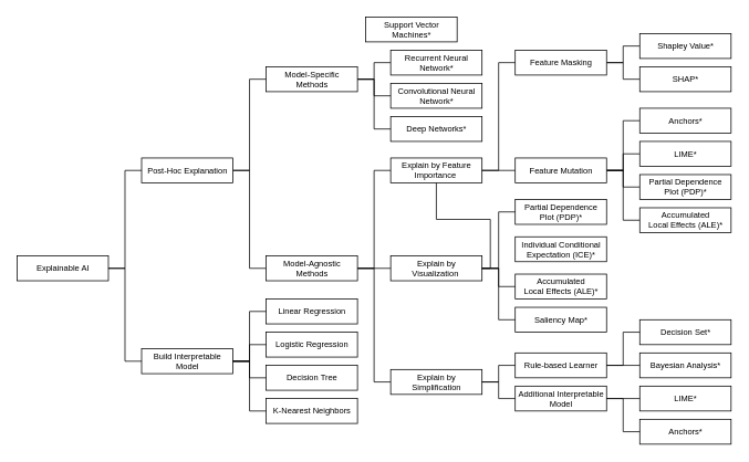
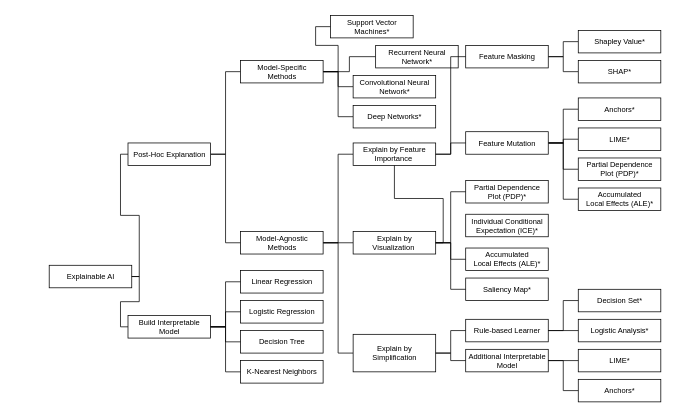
  <mxCell id="0" />
  <mxCell id="1" parent="0" />
- <mxCell id="2" value="Explainable AI" style="rounded=0;fontSize=10;html=1;" parent="1" vertex="1"><mxGeometry x="20" y="308" width="110" height="30" as="geometry" /></mxCell>
+ <mxCell id="2" value="Explainable AI" style="rounded=0;fontSize=10;html=1;" parent="1" vertex="1"><mxGeometry x="65" y="353" width="110" height="30" as="geometry" /></mxCell>
  <mxCell id="3" value="" style="rounded=0;orthogonalLoop=1;jettySize=auto;exitX=1;exitY=0.5;exitDx=0;exitDy=0;entryX=0;entryY=0.5;entryDx=0;entryDy=0;endArrow=none;endFill=0;fontSize=10;html=1;edgeStyle=orthogonalEdgeStyle;" parent="1" source="5" target="10" edge="1"><mxGeometry relative="1" as="geometry" /></mxCell>
  <mxCell id="4" value="" style="rounded=0;orthogonalLoop=1;jettySize=auto;exitX=1;exitY=0.5;exitDx=0;exitDy=0;entryX=0;entryY=0.5;entryDx=0;entryDy=0;endArrow=none;endFill=0;fontSize=10;html=1;edgeStyle=orthogonalEdgeStyle;" parent="1" source="5" target="15" edge="1"><mxGeometry relative="1" as="geometry" /></mxCell>
  <mxCell id="5" value="Post-Hoc Explanation" style="rounded=0;fontSize=10;html=1;" parent="1" vertex="1"><mxGeometry x="170" y="190" width="110" height="30" as="geometry" /></mxCell>
+ <mxCell id="6" value="" style="rounded=0;orthogonalLoop=1;jettySize=auto;exitX=1;exitY=0.5;exitDx=0;exitDy=0;entryX=0;entryY=0.5;entryDx=0;entryDy=0;endArrow=none;endFill=0;fontSize=10;html=1;edgeStyle=orthogonalEdgeStyle;" parent="1" source="10" target="34" edge="1"><mxGeometry relative="1" as="geometry" /></mxCell>
  <mxCell id="7" value="" style="rounded=0;orthogonalLoop=1;jettySize=auto;exitX=1;exitY=0.5;exitDx=0;exitDy=0;entryX=0;entryY=0.5;entryDx=0;entryDy=0;endArrow=none;endFill=0;fontSize=10;html=1;edgeStyle=orthogonalEdgeStyle;" parent="1" source="10" target="35" edge="1"><mxGeometry relative="1" as="geometry" /></mxCell>
  <mxCell id="8" value="" style="rounded=0;orthogonalLoop=1;jettySize=auto;exitX=1;exitY=0.5;exitDx=0;exitDy=0;entryX=0;entryY=0.5;entryDx=0;entryDy=0;endArrow=none;endFill=0;fontSize=10;html=1;edgeStyle=orthogonalEdgeStyle;" parent="1" source="10" target="36" edge="1"><mxGeometry relative="1" as="geometry" /></mxCell>
  <mxCell id="9" value="" style="rounded=0;orthogonalLoop=1;jettySize=auto;exitX=1;exitY=0.5;exitDx=0;exitDy=0;entryX=0;entryY=0.5;entryDx=0;entryDy=0;endArrow=none;endFill=0;fontSize=10;html=1;edgeStyle=orthogonalEdgeStyle;" parent="1" source="10" target="37" edge="1"><mxGeometry relative="1" as="geometry" /></mxCell>
  <mxCell id="10" value="Model-Specific &lt;br&gt;Methods" style="rounded=0;fontSize=10;html=1;" parent="1" vertex="1"><mxGeometry x="320" y="80" width="110" height="30" as="geometry" /></mxCell>
  <mxCell id="11" value="Build Interpretable &lt;br&gt;Model" style="rounded=0;fontSize=10;html=1;" parent="1" vertex="1"><mxGeometry x="170" y="420" width="110" height="30" as="geometry" /></mxCell>
  <mxCell id="12" value="" style="rounded=0;orthogonalLoop=1;jettySize=auto;exitX=1;exitY=0.5;exitDx=0;exitDy=0;entryX=0;entryY=0.5;entryDx=0;entryDy=0;endArrow=none;endFill=0;fontSize=10;html=1;edgeStyle=orthogonalEdgeStyle;" parent="1" source="15" target="18" edge="1"><mxGeometry relative="1" as="geometry" /></mxCell>
  <mxCell id="13" value="" style="rounded=0;orthogonalLoop=1;jettySize=auto;exitX=1;exitY=0.5;exitDx=0;exitDy=0;entryX=0;entryY=0.5;entryDx=0;entryDy=0;endArrow=none;endFill=0;fontSize=10;html=1;edgeStyle=orthogonalEdgeStyle;" parent="1" source="15" target="16" edge="1"><mxGeometry relative="1" as="geometry" /></mxCell>
  <mxCell id="14" value="" style="rounded=0;orthogonalLoop=1;jettySize=auto;exitX=1;exitY=0.5;exitDx=0;exitDy=0;entryX=0;entryY=0.5;entryDx=0;entryDy=0;endArrow=none;endFill=0;fontSize=10;html=1;edgeStyle=orthogonalEdgeStyle;" parent="1" source="15" target="17" edge="1"><mxGeometry relative="1" as="geometry" /></mxCell>
  <mxCell id="15" value="Model-Agnostic &lt;br&gt;Methods" style="rounded=0;fontSize=10;html=1;" parent="1" vertex="1"><mxGeometry x="320" y="308" width="110" height="30" as="geometry" /></mxCell>
- <mxCell id="16" value="Explain by &lt;br&gt;Simplification" style="rounded=0;fontSize=10;html=1;" parent="1" vertex="1"><mxGeometry x="470" y="445" width="110" height="30" as="geometry" /></mxCell>
+ <mxCell id="16" value="Explain by &lt;br&gt;Simplification" style="rounded=0;fontSize=10;html=1;" parent="1" vertex="1"><mxGeometry x="470" y="445" width="110" height="50" as="geometry" /></mxCell>
  <mxCell id="17" value="Explain by Feature &lt;br&gt;Importance&amp;nbsp;" style="rounded=0;fontSize=10;html=1;" parent="1" vertex="1"><mxGeometry x="470" y="190" width="110" height="30" as="geometry" /></mxCell>
  <mxCell id="18" value="Explain by &lt;br&gt;Visualization&amp;nbsp;" style="rounded=0;fontSize=10;html=1;" parent="1" vertex="1"><mxGeometry x="470" y="308" width="110" height="30" as="geometry" /></mxCell>
  <mxCell id="19" value="" style="rounded=0;orthogonalLoop=1;jettySize=auto;exitX=1;exitY=0.5;exitDx=0;exitDy=0;entryX=0;entryY=0.5;entryDx=0;entryDy=0;endArrow=none;endFill=0;fontSize=10;html=1;edgeStyle=orthogonalEdgeStyle;" parent="1" source="21" target="41" edge="1"><mxGeometry relative="1" as="geometry" /></mxCell>
  <mxCell id="20" value="" style="rounded=0;orthogonalLoop=1;jettySize=auto;exitX=1;exitY=0.5;exitDx=0;exitDy=0;entryX=0;entryY=0.5;entryDx=0;entryDy=0;endArrow=none;endFill=0;fontSize=10;html=1;edgeStyle=orthogonalEdgeStyle;" parent="1" source="21" target="43" edge="1"><mxGeometry relative="1" as="geometry" /></mxCell>
  <mxCell id="21" value="Feature Masking" style="rounded=0;fontSize=10;html=1;" parent="1" vertex="1"><mxGeometry x="620" y="60" width="110" height="30" as="geometry" /></mxCell>
  <mxCell id="22" value="" style="rounded=0;orthogonalLoop=1;jettySize=auto;exitX=1;exitY=0.5;exitDx=0;exitDy=0;entryX=0;entryY=0.5;entryDx=0;entryDy=0;endArrow=none;endFill=0;fontSize=10;html=1;edgeStyle=orthogonalEdgeStyle;" parent="1" source="26" target="68" edge="1"><mxGeometry relative="1" as="geometry" /></mxCell>
  <mxCell id="23" value="" style="rounded=0;orthogonalLoop=1;jettySize=auto;exitX=1;exitY=0.5;exitDx=0;exitDy=0;entryX=0;entryY=0.5;entryDx=0;entryDy=0;endArrow=none;endFill=0;fontSize=10;html=1;edgeStyle=orthogonalEdgeStyle;" parent="1" source="26" target="69" edge="1"><mxGeometry relative="1" as="geometry" /></mxCell>
  <mxCell id="24" value="" style="rounded=0;orthogonalLoop=1;jettySize=auto;exitX=1;exitY=0.5;exitDx=0;exitDy=0;entryX=0;entryY=0.5;entryDx=0;entryDy=0;endArrow=none;endFill=0;fontSize=10;html=1;edgeStyle=orthogonalEdgeStyle;" parent="1" source="26" target="67" edge="1"><mxGeometry relative="1" as="geometry" /></mxCell>
  <mxCell id="25" value="" style="rounded=0;orthogonalLoop=1;jettySize=auto;exitX=1;exitY=0.5;exitDx=0;exitDy=0;entryX=0;entryY=0.5;entryDx=0;entryDy=0;endArrow=none;endFill=0;fontSize=10;html=1;edgeStyle=orthogonalEdgeStyle;" parent="1" source="26" target="66" edge="1"><mxGeometry relative="1" as="geometry" /></mxCell>
- <mxCell id="26" value="Feature Mutation" style="rounded=0;fontSize=10;html=1;" parent="1" vertex="1"><mxGeometry x="620" y="190" width="110" height="30" as="geometry" /></mxCell>
+ <mxCell id="26" value="Feature Mutation" style="rounded=0;fontSize=10;html=1;" parent="1" vertex="1"><mxGeometry x="620" y="175" width="110" height="30" as="geometry" /></mxCell>
  <mxCell id="27" value="Accumulated &lt;br&gt;Local Effects (ALE)*" style="rounded=0;fontSize=10;html=1;" parent="1" vertex="1"><mxGeometry x="620" y="330" width="110" height="30" as="geometry" /></mxCell>
  <mxCell id="28" value="Rule-based Learner" style="rounded=0;fontSize=10;html=1;" parent="1" vertex="1"><mxGeometry x="620" y="425" width="110" height="30" as="geometry" /></mxCell>
  <mxCell id="29" value="Partial Dependence &lt;br&gt;Plot (PDP)*" style="rounded=0;fontSize=10;html=1;" parent="1" vertex="1"><mxGeometry x="620" y="240" width="110" height="30" as="geometry" /></mxCell>
  <mxCell id="30" value="Linear Regression" style="rounded=0;fontSize=10;html=1;" parent="1" vertex="1"><mxGeometry x="320" y="360" width="110" height="30" as="geometry" /></mxCell>
  <mxCell id="31" value="Decision Tree" style="rounded=0;fontSize=10;html=1;" parent="1" vertex="1"><mxGeometry x="320" y="440" width="110" height="30" as="geometry" /></mxCell>
  <mxCell id="32" value="Logistic Regression" style="rounded=0;fontSize=10;html=1;" parent="1" vertex="1"><mxGeometry x="320" y="400" width="110" height="30" as="geometry" /></mxCell>
  <mxCell id="33" value="K-Nearest Neighbors" style="rounded=0;fontSize=10;html=1;" parent="1" vertex="1"><mxGeometry x="320" y="480" width="110" height="30" as="geometry" /></mxCell>
  <mxCell id="34" value="Support Vector &lt;br&gt;Machines*" style="rounded=0;fontSize=10;html=1;" parent="1" vertex="1"><mxGeometry x="440" y="20" width="110" height="30" as="geometry" /></mxCell>
- <mxCell id="35" value="Recurrent Neural &lt;br&gt;Network*" style="rounded=0;fontSize=10;html=1;" parent="1" vertex="1"><mxGeometry x="470" y="60" width="110" height="30" as="geometry" /></mxCell>
+ <mxCell id="35" value="Recurrent Neural &lt;br&gt;Network*" style="rounded=0;fontSize=10;html=1;" parent="1" vertex="1"><mxGeometry x="500" y="60" width="110" height="30" as="geometry" /></mxCell>
  <mxCell id="36" value="Convolutional Neural&lt;br&gt;Network*" style="rounded=0;fontSize=10;html=1;" parent="1" vertex="1"><mxGeometry x="470" y="100" width="110" height="30" as="geometry" /></mxCell>
  <mxCell id="37" value="Deep Networks*" style="rounded=0;fontSize=10;html=1;" parent="1" vertex="1"><mxGeometry x="470" y="140" width="110" height="30" as="geometry" /></mxCell>
  <mxCell id="38" value="Individual Conditional &lt;br&gt;Expectation (ICE)*" style="rounded=0;fontSize=10;html=1;" parent="1" vertex="1"><mxGeometry x="620" y="285" width="110" height="30" as="geometry" /></mxCell>
  <mxCell id="39" value="Decision Set*" style="rounded=0;fontSize=10;html=1;" parent="1" vertex="1"><mxGeometry x="770" y="385" width="110" height="30" as="geometry" /></mxCell>
- <mxCell id="40" value="Bayesian Analysis*" style="rounded=0;fontSize=10;html=1;" parent="1" vertex="1"><mxGeometry x="770" y="425" width="110" height="30" as="geometry" /></mxCell>
+ <mxCell id="40" value="Logistic Analysis*" style="rounded=0;fontSize=10;html=1;" parent="1" vertex="1"><mxGeometry x="770" y="425" width="110" height="30" as="geometry" /></mxCell>
  <mxCell id="41" value="Shapley Value*" style="rounded=0;fontSize=10;html=1;" parent="1" vertex="1"><mxGeometry x="770" y="40" width="110" height="30" as="geometry" /></mxCell>
  <mxCell id="42" value="Saliency Map*" style="rounded=0;fontSize=10;html=1;" parent="1" vertex="1"><mxGeometry x="620" y="370" width="110" height="30" as="geometry" /></mxCell>
  <mxCell id="43" value="SHAP*" style="rounded=0;fontSize=10;html=1;" parent="1" vertex="1"><mxGeometry x="770" y="80" width="110" height="30" as="geometry" /></mxCell>
  <mxCell id="44" value="Additional Interpretable &lt;br&gt;Model" style="rounded=0;fontSize=10;html=1;" parent="1" vertex="1"><mxGeometry x="620" y="465" width="110" height="30" as="geometry" /></mxCell>
  <mxCell id="45" value="LIME*" style="rounded=0;fontSize=10;html=1;" parent="1" vertex="1"><mxGeometry x="770" y="465" width="110" height="30" as="geometry" /></mxCell>
  <mxCell id="46" value="Anchors*" style="rounded=0;fontSize=10;html=1;" parent="1" vertex="1"><mxGeometry x="770" y="505" width="110" height="30" as="geometry" /></mxCell>
  <mxCell id="47" value="" style="endArrow=none;fontFamily=Helvetica;fontSize=10;fontColor=default;entryX=0;entryY=0.5;entryDx=0;entryDy=0;exitX=1;exitY=0.5;exitDx=0;exitDy=0;rounded=0;html=1;edgeStyle=orthogonalEdgeStyle;" parent="1" source="2" target="5" edge="1"><mxGeometry width="50" height="50" relative="1" as="geometry"><mxPoint x="100" y="220" as="sourcePoint" /><mxPoint x="150" y="170" as="targetPoint" /></mxGeometry></mxCell>
  <mxCell id="48" value="" style="endArrow=none;fontFamily=Helvetica;fontSize=10;fontColor=default;exitX=1;exitY=0.5;exitDx=0;exitDy=0;entryX=0;entryY=0.5;entryDx=0;entryDy=0;rounded=0;html=1;edgeStyle=orthogonalEdgeStyle;" parent="1" source="2" target="11" edge="1"><mxGeometry width="50" height="50" relative="1" as="geometry"><mxPoint x="120" y="410" as="sourcePoint" /><mxPoint x="170" y="360" as="targetPoint" /></mxGeometry></mxCell>
  <mxCell id="49" value="" style="endArrow=none;fontFamily=Helvetica;fontSize=10;fontColor=default;entryX=0;entryY=0.5;entryDx=0;entryDy=0;exitX=1;exitY=0.5;exitDx=0;exitDy=0;rounded=0;html=1;edgeStyle=orthogonalEdgeStyle;" parent="1" source="11" target="30" edge="1"><mxGeometry width="50" height="50" relative="1" as="geometry"><mxPoint x="240" y="420" as="sourcePoint" /><mxPoint x="290" y="370" as="targetPoint" /></mxGeometry></mxCell>
  <mxCell id="50" value="" style="endArrow=none;fontFamily=Helvetica;fontSize=10;fontColor=default;entryX=0;entryY=0.5;entryDx=0;entryDy=0;exitX=1;exitY=0.5;exitDx=0;exitDy=0;rounded=0;html=1;edgeStyle=orthogonalEdgeStyle;" parent="1" source="11" target="32" edge="1"><mxGeometry width="50" height="50" relative="1" as="geometry"><mxPoint x="230" y="550" as="sourcePoint" /><mxPoint x="280" y="500" as="targetPoint" /></mxGeometry></mxCell>
  <mxCell id="51" value="" style="endArrow=none;fontFamily=Helvetica;fontSize=10;fontColor=default;entryX=0;entryY=0.5;entryDx=0;entryDy=0;exitX=1;exitY=0.5;exitDx=0;exitDy=0;rounded=0;html=1;edgeStyle=orthogonalEdgeStyle;" parent="1" source="11" target="31" edge="1"><mxGeometry width="50" height="50" relative="1" as="geometry"><mxPoint x="240" y="550" as="sourcePoint" /><mxPoint x="290" y="500" as="targetPoint" /></mxGeometry></mxCell>
  <mxCell id="52" value="" style="endArrow=none;fontFamily=Helvetica;fontSize=10;fontColor=default;entryX=0;entryY=0.5;entryDx=0;entryDy=0;exitX=1;exitY=0.5;exitDx=0;exitDy=0;rounded=0;html=1;edgeStyle=orthogonalEdgeStyle;" parent="1" source="11" target="33" edge="1"><mxGeometry width="50" height="50" relative="1" as="geometry"><mxPoint x="170" y="570" as="sourcePoint" /><mxPoint x="220" y="520" as="targetPoint" /></mxGeometry></mxCell>
  <mxCell id="53" value="" style="endArrow=none;fontFamily=Helvetica;fontSize=10;fontColor=default;entryX=0;entryY=0.5;entryDx=0;entryDy=0;exitX=1;exitY=0.5;exitDx=0;exitDy=0;rounded=0;html=1;edgeStyle=orthogonalEdgeStyle;" parent="1" source="18" target="29" edge="1"><mxGeometry width="50" height="50" relative="1" as="geometry"><mxPoint x="570" y="425" as="sourcePoint" /><mxPoint x="620" y="375" as="targetPoint" /></mxGeometry></mxCell>
  <mxCell id="54" value="" style="endArrow=none;fontFamily=Helvetica;fontSize=10;fontColor=default;exitX=1;exitY=0.5;exitDx=0;exitDy=0;rounded=0;html=1;edgeStyle=orthogonalEdgeStyle;" parent="1" source="18" target="17" edge="1"><mxGeometry width="50" height="50" relative="1" as="geometry"><mxPoint x="550" y="515" as="sourcePoint" /><mxPoint x="600" y="465" as="targetPoint" /></mxGeometry></mxCell>
  <mxCell id="55" value="" style="endArrow=none;fontFamily=Helvetica;fontSize=10;fontColor=default;entryX=0;entryY=0.5;entryDx=0;entryDy=0;exitX=1;exitY=0.5;exitDx=0;exitDy=0;rounded=0;html=1;edgeStyle=orthogonalEdgeStyle;" parent="1" source="18" target="27" edge="1"><mxGeometry width="50" height="50" relative="1" as="geometry"><mxPoint x="510" y="505" as="sourcePoint" /><mxPoint x="560" y="455" as="targetPoint" /></mxGeometry></mxCell>
  <mxCell id="56" value="" style="endArrow=none;fontFamily=Helvetica;fontSize=10;fontColor=default;entryX=0;entryY=0.5;entryDx=0;entryDy=0;exitX=1;exitY=0.5;exitDx=0;exitDy=0;rounded=0;html=1;edgeStyle=orthogonalEdgeStyle;" parent="1" source="18" target="42" edge="1"><mxGeometry width="50" height="50" relative="1" as="geometry"><mxPoint x="540" y="515" as="sourcePoint" /><mxPoint x="590" y="465" as="targetPoint" /></mxGeometry></mxCell>
  <mxCell id="57" value="" style="endArrow=none;fontFamily=Helvetica;fontSize=10;fontColor=default;entryX=0;entryY=0.5;entryDx=0;entryDy=0;exitX=1;exitY=0.5;exitDx=0;exitDy=0;rounded=0;html=1;edgeStyle=orthogonalEdgeStyle;" parent="1" source="16" target="28" edge="1"><mxGeometry width="50" height="50" relative="1" as="geometry"><mxPoint x="540" y="555" as="sourcePoint" /><mxPoint x="590" y="505" as="targetPoint" /></mxGeometry></mxCell>
  <mxCell id="58" value="" style="endArrow=none;fontFamily=Helvetica;fontSize=10;fontColor=default;entryX=0;entryY=0.5;entryDx=0;entryDy=0;exitX=1;exitY=0.5;exitDx=0;exitDy=0;rounded=0;html=1;edgeStyle=orthogonalEdgeStyle;" parent="1" source="28" target="39" edge="1"><mxGeometry width="50" height="50" relative="1" as="geometry"><mxPoint x="520" y="555" as="sourcePoint" /><mxPoint x="570" y="505" as="targetPoint" /></mxGeometry></mxCell>
  <mxCell id="59" value="" style="endArrow=none;fontFamily=Helvetica;fontSize=10;fontColor=default;entryX=0;entryY=0.5;entryDx=0;entryDy=0;exitX=1;exitY=0.5;exitDx=0;exitDy=0;rounded=0;html=1;edgeStyle=orthogonalEdgeStyle;" parent="1" source="28" target="40" edge="1"><mxGeometry width="50" height="50" relative="1" as="geometry"><mxPoint x="540" y="555" as="sourcePoint" /><mxPoint x="590" y="505" as="targetPoint" /></mxGeometry></mxCell>
  <mxCell id="60" value="" style="endArrow=none;fontFamily=Helvetica;fontSize=10;fontColor=default;entryX=0;entryY=0.5;entryDx=0;entryDy=0;exitX=1;exitY=0.5;exitDx=0;exitDy=0;rounded=0;html=1;edgeStyle=orthogonalEdgeStyle;" parent="1" source="16" target="44" edge="1"><mxGeometry width="50" height="50" relative="1" as="geometry"><mxPoint x="520" y="545" as="sourcePoint" /><mxPoint x="570" y="495" as="targetPoint" /></mxGeometry></mxCell>
  <mxCell id="61" value="" style="endArrow=none;fontFamily=Helvetica;fontSize=10;fontColor=default;entryX=0;entryY=0.5;entryDx=0;entryDy=0;exitX=1;exitY=0.5;exitDx=0;exitDy=0;rounded=0;html=1;edgeStyle=orthogonalEdgeStyle;" parent="1" source="44" target="45" edge="1"><mxGeometry width="50" height="50" relative="1" as="geometry"><mxPoint x="610" y="585" as="sourcePoint" /><mxPoint x="660" y="535" as="targetPoint" /></mxGeometry></mxCell>
  <mxCell id="62" value="" style="endArrow=none;fontFamily=Helvetica;fontSize=10;fontColor=default;entryX=0;entryY=0.5;entryDx=0;entryDy=0;exitX=1;exitY=0.5;exitDx=0;exitDy=0;rounded=0;html=1;edgeStyle=orthogonalEdgeStyle;" parent="1" source="44" target="46" edge="1"><mxGeometry width="50" height="50" relative="1" as="geometry"><mxPoint x="550" y="565" as="sourcePoint" /><mxPoint x="600" y="515" as="targetPoint" /></mxGeometry></mxCell>
  <mxCell id="63" value="" style="endArrow=none;fontFamily=Helvetica;fontSize=10;fontColor=default;entryX=0;entryY=0.5;entryDx=0;entryDy=0;exitX=1;exitY=0.5;exitDx=0;exitDy=0;rounded=0;html=1;edgeStyle=orthogonalEdgeStyle;" parent="1" source="17" target="21" edge="1"><mxGeometry width="50" height="50" relative="1" as="geometry"><mxPoint x="530" y="200" as="sourcePoint" /><mxPoint x="580" y="150" as="targetPoint" /></mxGeometry></mxCell>
  <mxCell id="64" value="" style="endArrow=none;fontFamily=Helvetica;fontSize=10;fontColor=default;entryX=0;entryY=0.5;entryDx=0;entryDy=0;exitX=1;exitY=0.5;exitDx=0;exitDy=0;rounded=0;html=1;edgeStyle=orthogonalEdgeStyle;" parent="1" source="17" target="26" edge="1"><mxGeometry width="50" height="50" relative="1" as="geometry"><mxPoint x="530" y="240" as="sourcePoint" /><mxPoint x="580" y="190" as="targetPoint" /></mxGeometry></mxCell>
  <mxCell id="65" value="" style="group" parent="1" vertex="1" connectable="0"><mxGeometry x="770" y="130" width="110" height="150" as="geometry" /></mxCell>
  <mxCell id="66" value="Accumulated &lt;br&gt;Local Effects (ALE)*" style="rounded=0;fontSize=10;html=1;" parent="65" vertex="1"><mxGeometry y="120" width="110" height="30" as="geometry" /></mxCell>
  <mxCell id="67" value="Partial Dependence &lt;br&gt;Plot (PDP)*" style="rounded=0;fontSize=10;html=1;" parent="65" vertex="1"><mxGeometry y="80" width="110" height="30" as="geometry" /></mxCell>
  <mxCell id="68" value="Anchors*" style="rounded=0;fontSize=10;html=1;" parent="65" vertex="1"><mxGeometry width="110" height="30" as="geometry" /></mxCell>
  <mxCell id="69" value="LIME*" style="rounded=0;fontSize=10;html=1;" parent="65" vertex="1"><mxGeometry y="40" width="110" height="30" as="geometry" /></mxCell>
